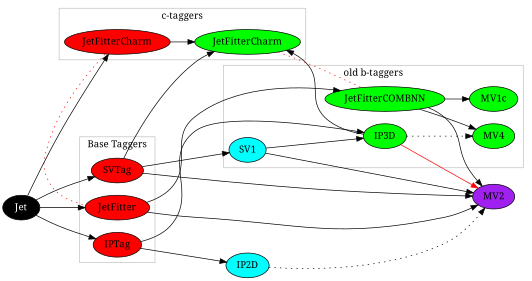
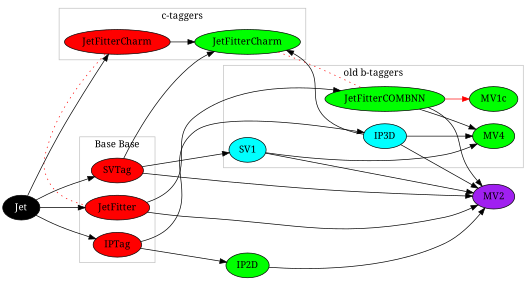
  digraph {
    fontname="Noto Serif"
    rankdir=LR
    node [fillcolor=red fontname="Noto Serif" style=filled]
    edge [fontname="Noto Serif" weight=1]
    n1 [label=IPTag]
    n2 [label=SVTag]
    n3 [label=JetFitter]
-   n4 [fillcolor=green label=IP3D]
+   n4 [fillcolor=cyan label=IP3D]
    n5 [fillcolor=green label=MV4]
    n6 [fillcolor=green label=MV1c]
    n7 [fillcolor=cyan label=SV1]
    n8 [fillcolor=green label=JetFitterCOMBNN]
    n9 [label=JetFitterCharm]
    n10 [fillcolor=green label=JetFitterCharm]
-   n11 [fillcolor=cyan label=IP2D]
+   n11 [fillcolor=green label=IP2D]
    n12 [fillcolor=purple label=MV2]
    n13 [fillcolor=black fontcolor=white label=Jet]
    subgraph cluster_1 {
      color=gray
-     label="Base Taggers"
+     label="Base Base"
      rank=same
      n1
      n2
      n3
    }
    subgraph cluster_2 {
      color=gray
      label="old b-taggers"
      n4
      n5
      n6
      n7
      n8
    }
    subgraph cluster_3 {
      color=gray
      label="c-taggers"
      n9
      n10
    }
    n1 -> n4
    n1 -> n11
    n2 -> n7
    n2 -> n10 [weight=0]
    n2 -> n12
    n3 -> n8
    n3 -> n12
-   n4 -> n5 [style=dotted weight=""]
+   n4 -> n5 [weight=""]
    n4 -> n10 [weight=0]
-   n4 -> n12 [color=red]
-   n7 -> n4 [weight=""]
+   n4 -> n12
+   n7 -> n5 [weight=""]
    n7 -> n12
    n8 -> n5 [weight=""]
-   n8 -> n6 [weight=""]
+   n8 -> n6 [color=red weight=""]
    n8 -> n12
    n9 -> n3 [arrowhead=none color=red style=dotted weight=0]
    n9 -> n10 [weight=0]
    n10 -> n8 [arrowhead=none color=red style=dotted weight=0]
-   n11 -> n12 [style=dotted]
+   n11 -> n12
    n13 -> n1 [weight=""]
    n13 -> n2 [weight=""]
    n13 -> n3 [weight=""]
    n13 -> n9 [weight=0]
  }
